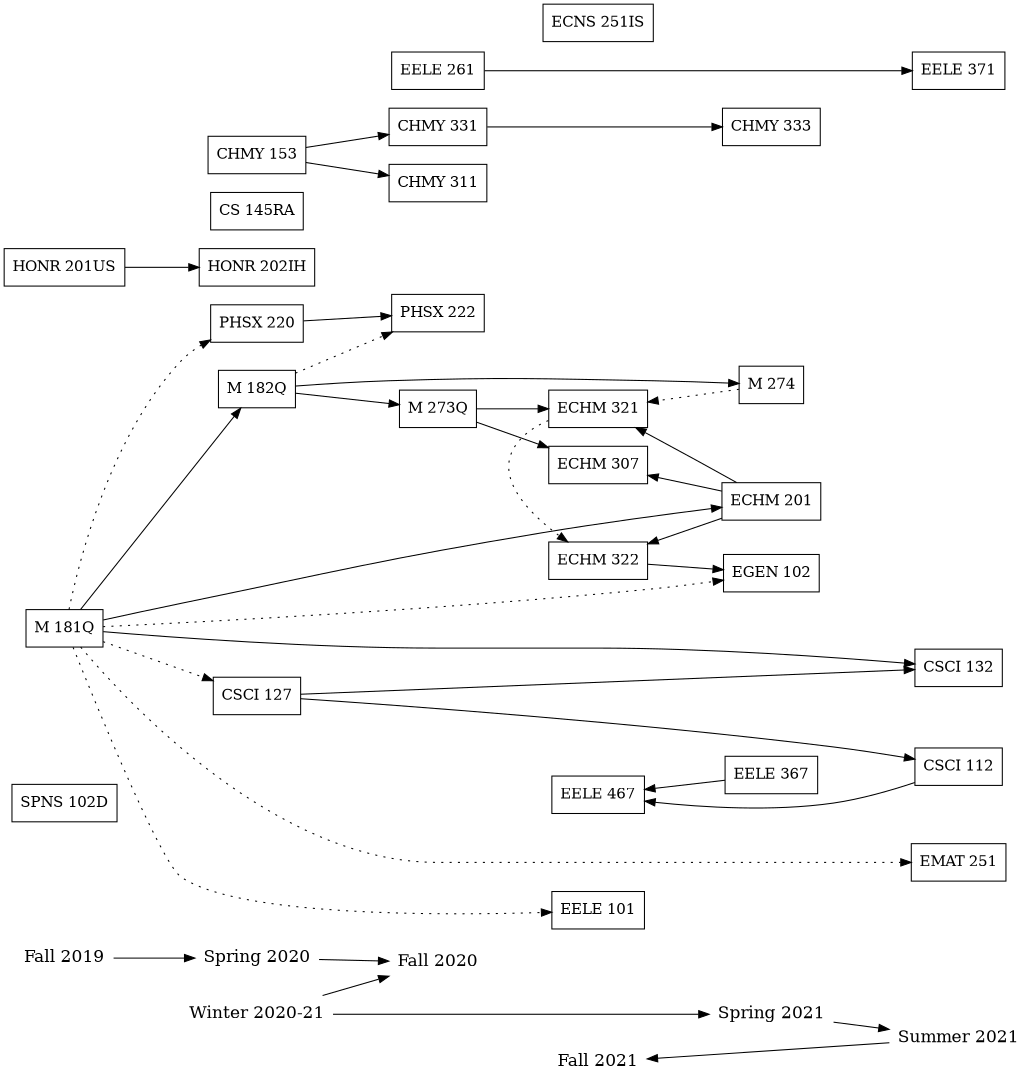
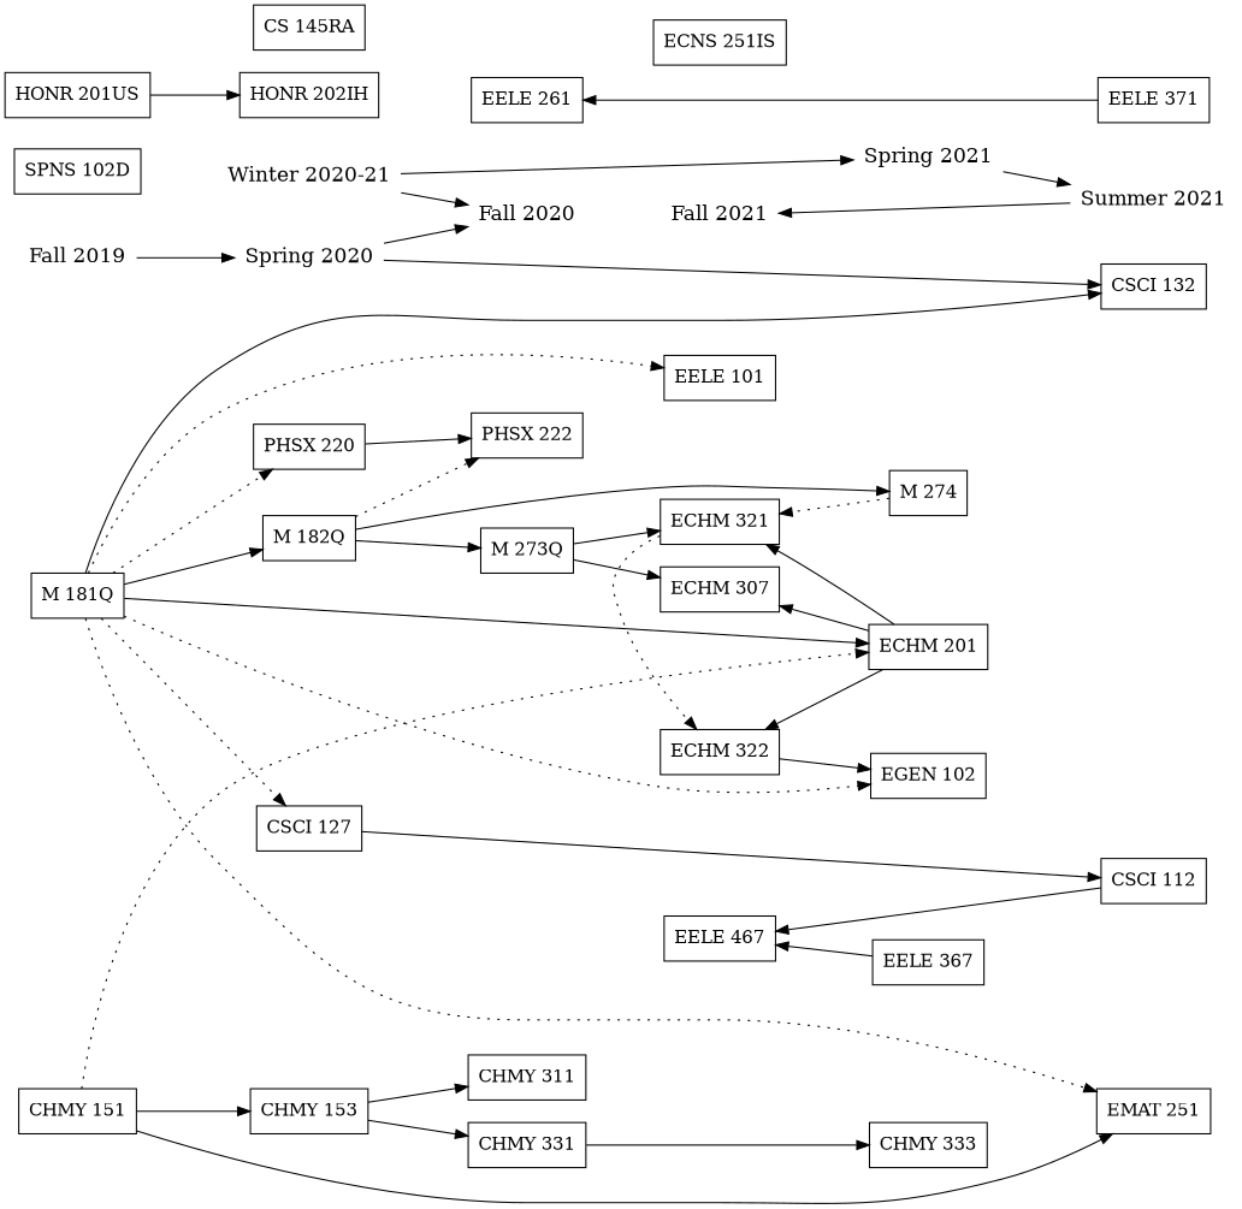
  digraph {
    rankdir=LR
    ranksep=.75
    node [shape=box]
    "Fall 2019" [fontsize=16 shape=plaintext]
    "Spring 2020" [fontsize=16 shape=plaintext]
    "Fall 2020" [fontsize=16 shape=plaintext]
    "Winter 2020-21" [fontsize=16 shape=plaintext]
    "Spring 2021" [fontsize=16 shape=plaintext]
    "Summer 2021" [fontsize=16 shape=plaintext]
    "Fall 2021" [fontsize=16 shape=plaintext]
    "SPNS 102D"
    "M 181Q"
    "HONR 201US"
+   "CHMY 151"
    "PHSX 220"
    "M 182Q"
    "HONR 202IH"
    "CS 145RA"
    "CHMY 153"
    "PHSX 222"
    "M 273Q"
    "EELE 261"
    "CHMY 331"
    "CHMY 311"
    "CSCI 127"
    "M 274"
    "EGEN 102"
    "EELE 367"
    "ECHM 201"
    "CHMY 333"
    "EMAT 251"
    "EELE 371"
    "CSCI 132"
    "CSCI 112"
    "EELE 467"
    "EELE 101"
    "ECNS 251IS"
    "ECHM 322"
    "ECHM 321"
    "ECHM 307"
    subgraph sub_1 {
      "Fall 2019"
      "Spring 2020"
      "Fall 2020"
      "Winter 2020-21"
      "Spring 2021"
      "Summer 2021"
      "Fall 2021"
    }
    subgraph sub_2 {
      subgraph sub_3 {
        rank=same
        "Fall 2019"
        "SPNS 102D"
        "M 181Q"
        "HONR 201US"
+       "CHMY 151"
      }
      subgraph sub_4 {
        rank=same
        "Spring 2020"
        "PHSX 220"
        "M 182Q"
        "HONR 202IH"
        "CS 145RA"
        "CHMY 153"
      }
      subgraph sub_5 {
        rank=same
        "Fall 2020"
        "PHSX 222"
        "M 273Q"
        "EELE 261"
        "CHMY 331"
        "CHMY 311"
      }
      subgraph sub_6 {
        rank=same
        "Winter 2020-21"
        "CSCI 127"
      }
      subgraph sub_7 {
        rank=same
        "Spring 2021"
        "M 274"
        "EGEN 102"
        "EELE 367"
        "ECHM 201"
        "CHMY 333"
      }
      subgraph sub_8 {
        rank=same
        "Summer 2021"
        "EMAT 251"
        "EELE 371"
        "CSCI 132"
        "CSCI 112"
      }
      subgraph sub_9 {
        rank=same
        "Fall 2021"
        "EELE 467"
        "EELE 101"
        "ECNS 251IS"
        "ECHM 322"
        "ECHM 321"
        "ECHM 307"
      }
    }
    "Fall 2019" -> "Spring 2020"
    "Spring 2020" -> "Fall 2020"
    "Winter 2020-21" -> "Fall 2020"
    "Winter 2020-21" -> "Spring 2021"
    "Spring 2021" -> "Summer 2021"
    "Summer 2021" -> "Fall 2021"
    "M 181Q" -> "PHSX 220" [style=dotted]
    "M 181Q" -> "M 182Q"
    "M 181Q" -> "CSCI 127" [style=dotted]
    "M 181Q" -> "EGEN 102" [style=dotted]
    "M 181Q" -> "ECHM 201"
    "M 181Q" -> "EMAT 251" [style=dotted]
    "M 181Q" -> "CSCI 132"
    "M 181Q" -> "EELE 101" [style=dotted]
    "HONR 201US" -> "HONR 202IH"
+   "CHMY 151" -> "CHMY 153"
+   "CHMY 151" -> "ECHM 201" [style=dotted]
+   "CHMY 151" -> "EMAT 251"
    "PHSX 220" -> "PHSX 222"
    "M 182Q" -> "PHSX 222" [style=dotted]
    "M 182Q" -> "M 273Q"
    "M 182Q" -> "M 274"
    "CHMY 153" -> "CHMY 331"
    "CHMY 153" -> "CHMY 311"
    "M 273Q" -> "ECHM 321"
    "M 273Q" -> "ECHM 307"
-   "EELE 261" -> "EELE 371"
+   "EELE 371" -> "EELE 261"
    "CHMY 331" -> "CHMY 333"
-   "CSCI 127" -> "CSCI 132"
+   "Spring 2020" -> "CSCI 132"
    "CSCI 127" -> "CSCI 112"
    "M 274" -> "ECHM 321" [style=dotted]
    "EELE 367" -> "EELE 467"
    "ECHM 201" -> "ECHM 322"
    "ECHM 201" -> "ECHM 321"
    "ECHM 201" -> "ECHM 307"
    "CSCI 112" -> "EELE 467"
    "ECHM 322" -> "EGEN 102"
    "ECHM 321" -> "ECHM 322" [style=dotted]
  }
